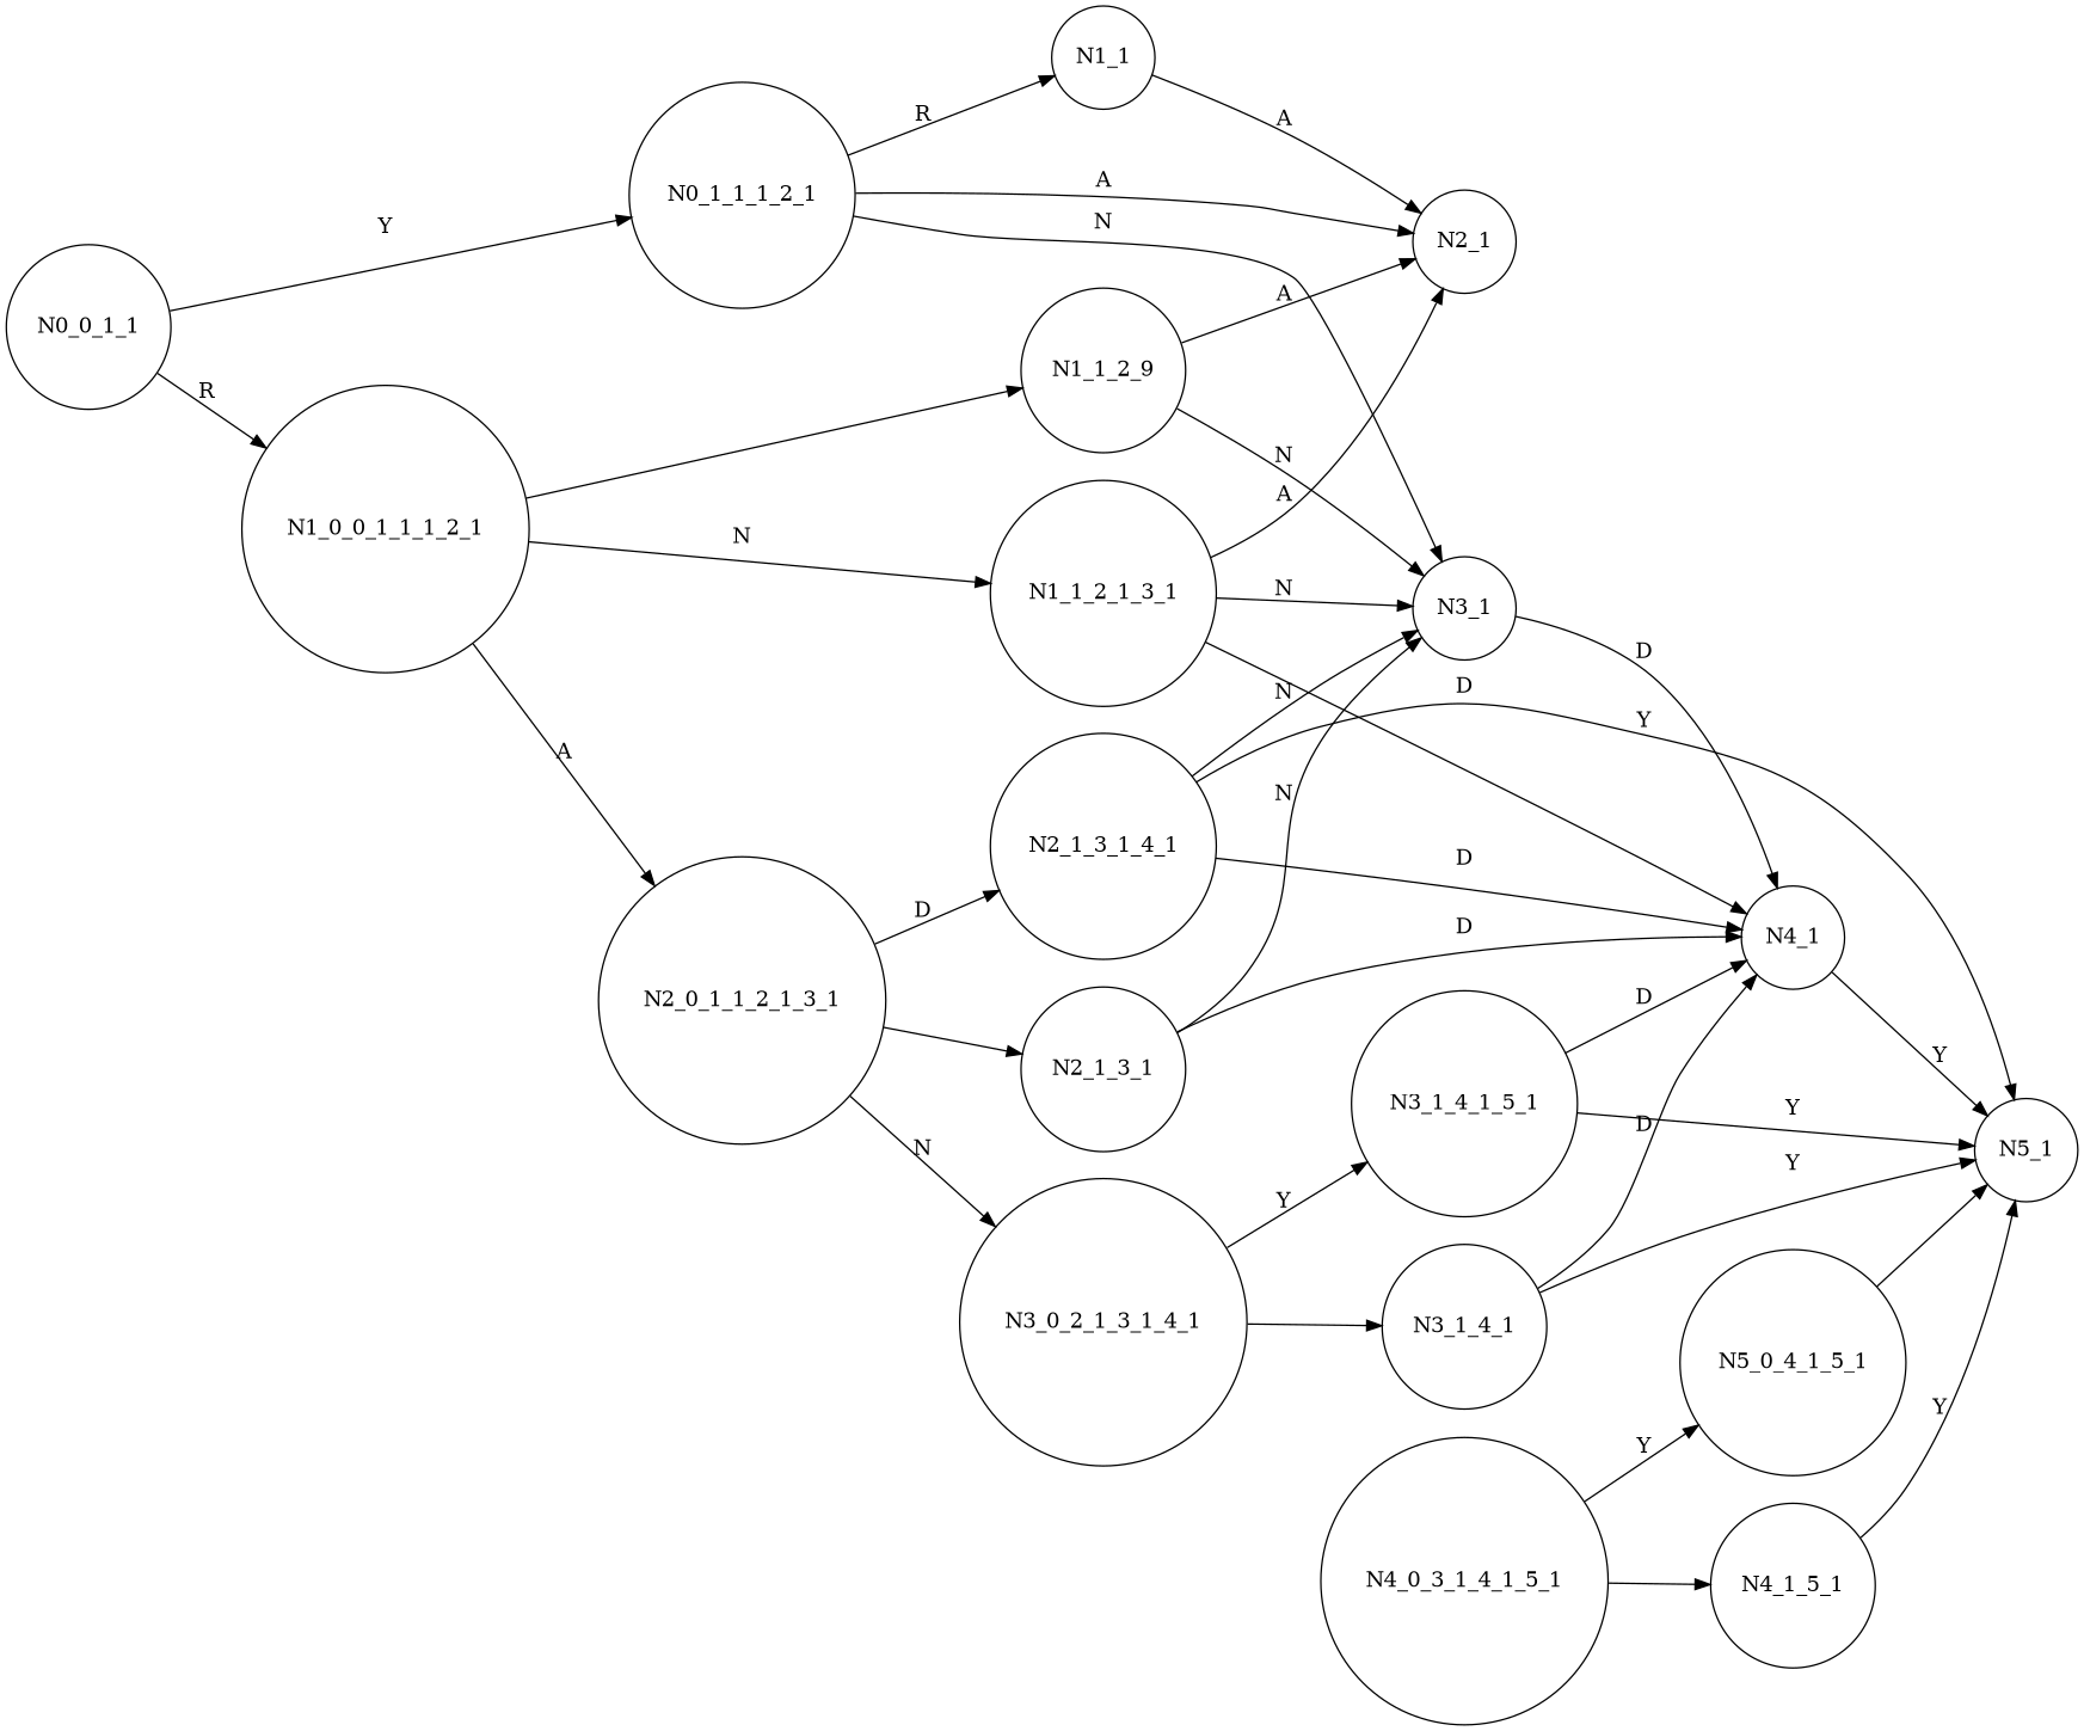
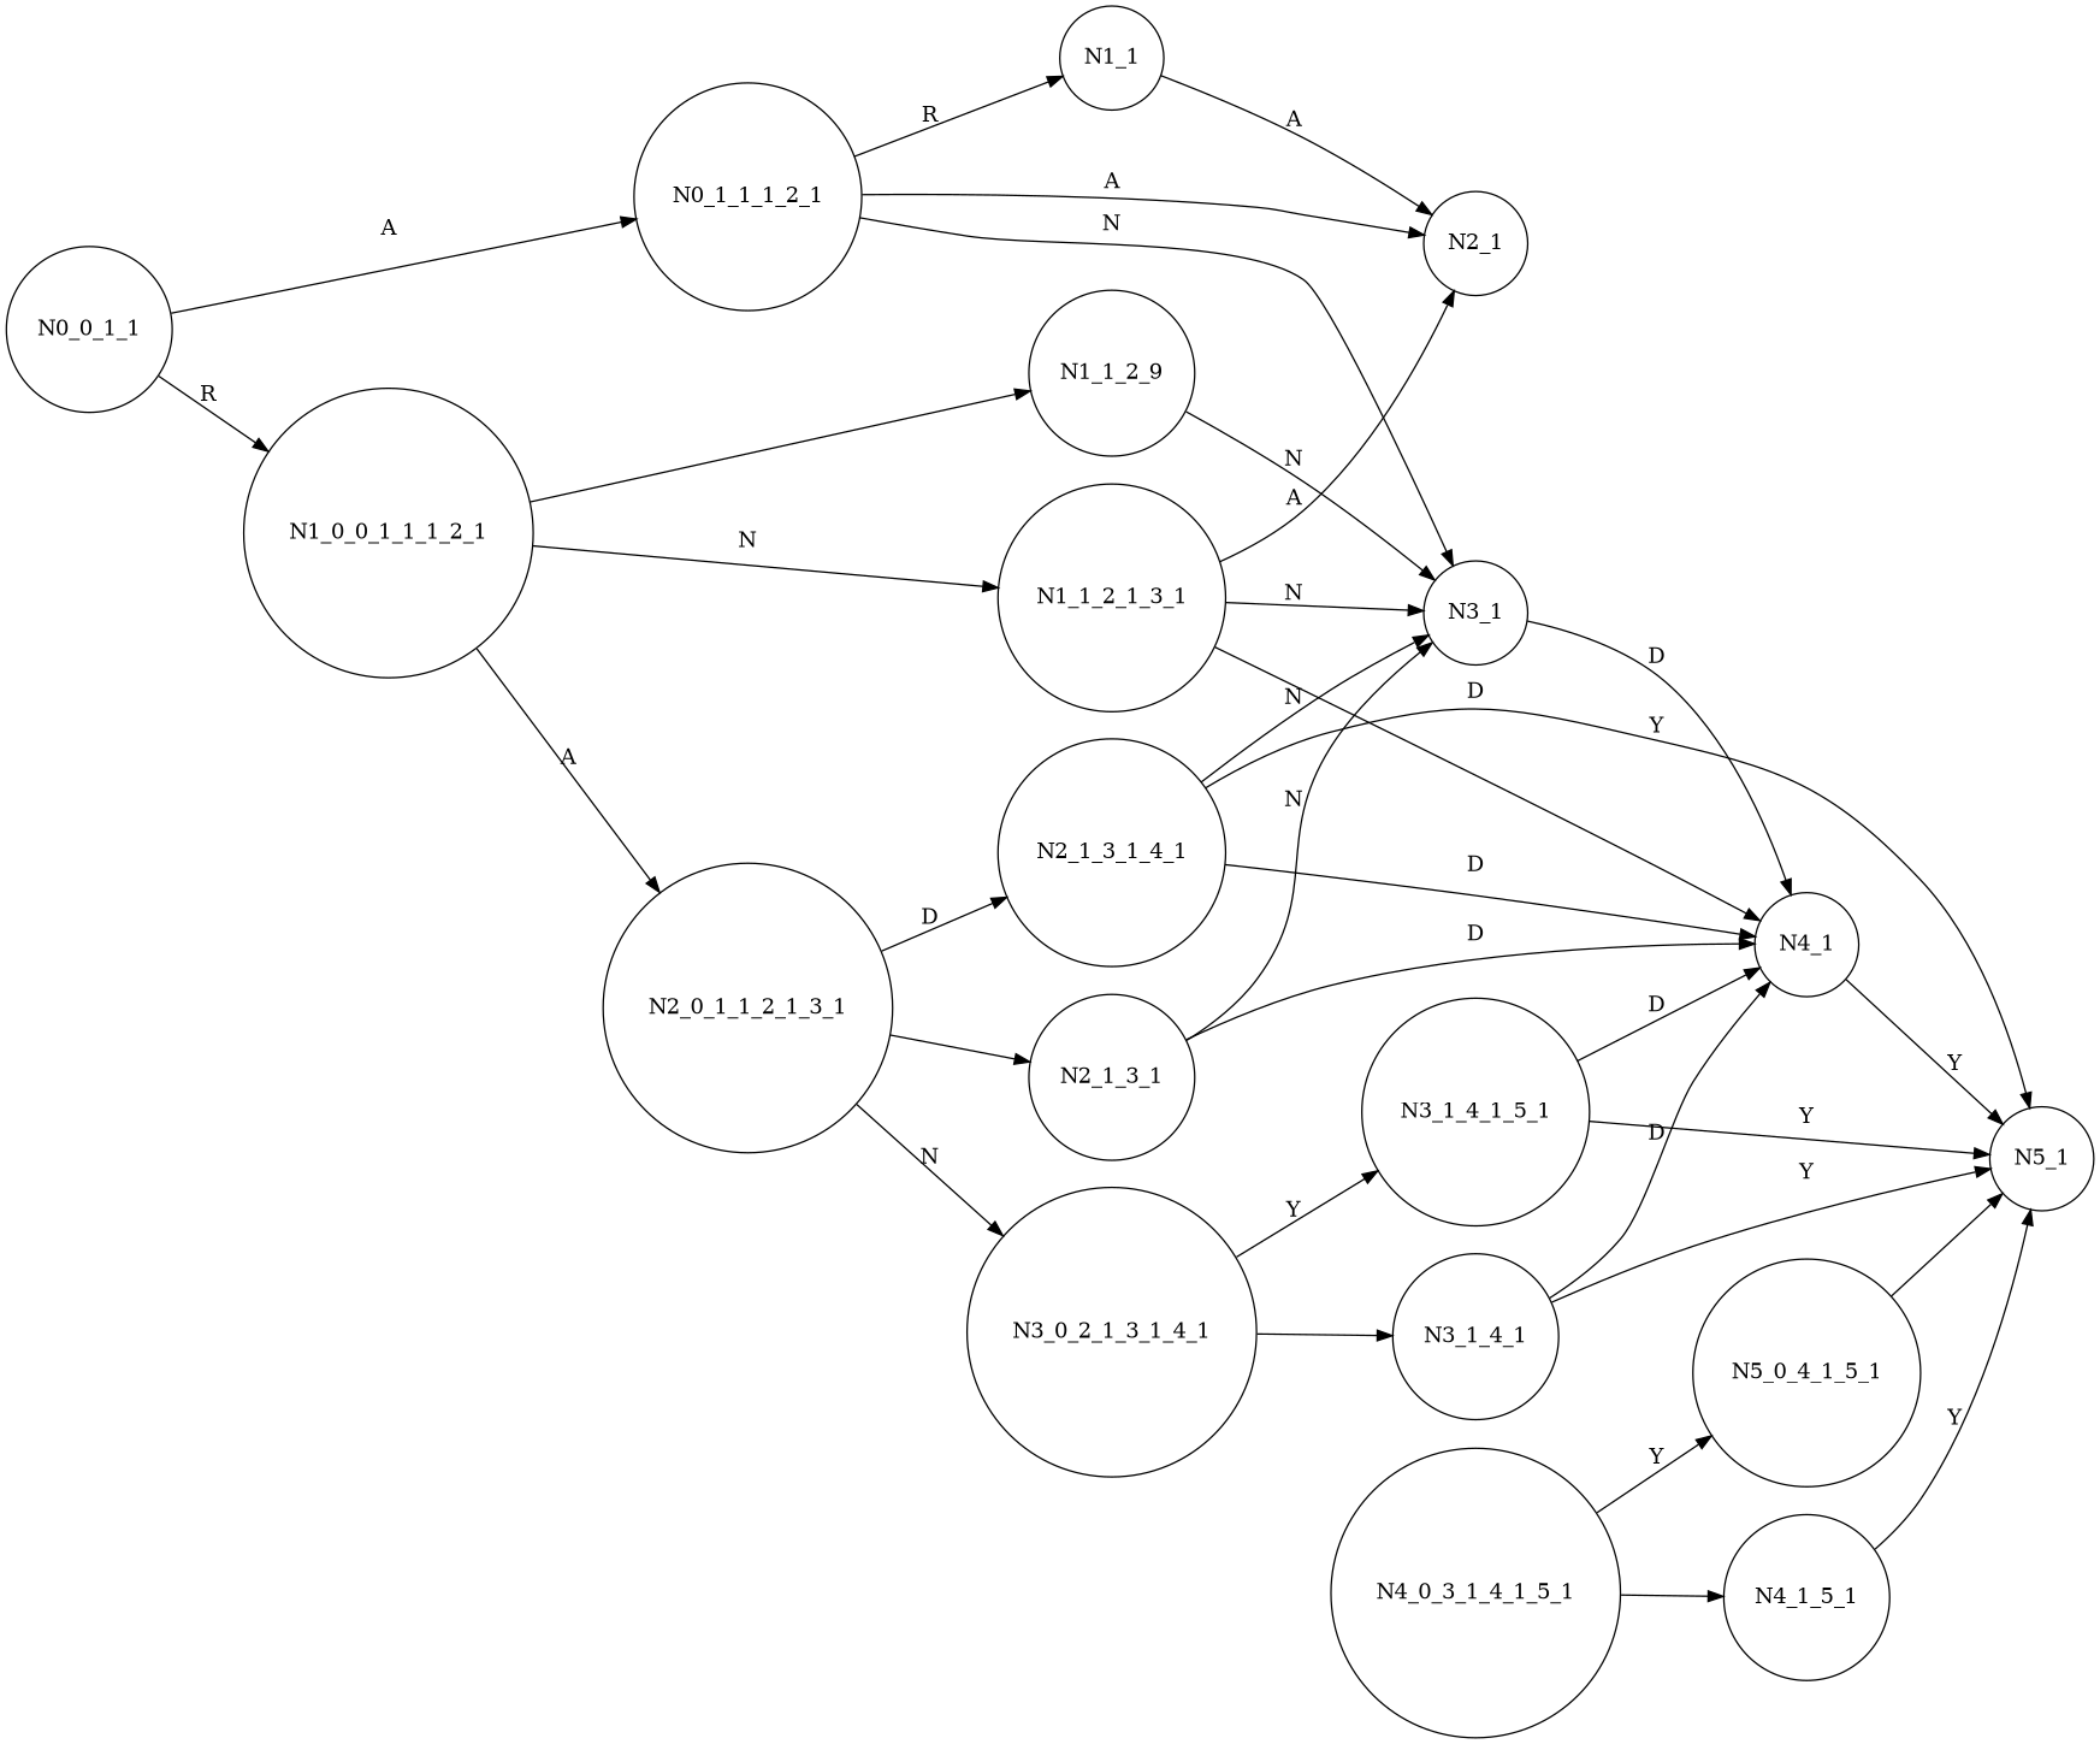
  digraph {
    rankdir=LR
    node [shape=circle]
    N0_0_1_1
    N1_0_0_1_1_1_2_1
    N0_1_1_1_2_1
    n4 [label=N1_1_2_9]
    N2_0_1_1_2_1_3_1
    N1_1_2_1_3_1
    N1_1
    N2_1
    N3_1
    N2_1_3_1
    N3_0_2_1_3_1_4_1
    N2_1_3_1_4_1
    N4_1
    N3_1_4_1
    N3_1_4_1_5_1
    N5_1
    N4_0_3_1_4_1_5_1
    N4_1_5_1
    N5_0_4_1_5_1
    N0_0_1_1 -> N1_0_0_1_1_1_2_1 [label=R]
-   N0_0_1_1 -> N0_1_1_1_2_1 [label=Y]
+   N0_0_1_1 -> N0_1_1_1_2_1 [label=A]
    N1_0_0_1_1_1_2_1 -> n4
    N1_0_0_1_1_1_2_1 -> N2_0_1_1_2_1_3_1 [label=A]
    N1_0_0_1_1_1_2_1 -> N1_1_2_1_3_1 [label=N]
    N0_1_1_1_2_1 -> N1_1 [label=R]
    N0_1_1_1_2_1 -> N2_1 [label=A]
    N0_1_1_1_2_1 -> N3_1 [label=N]
-   n4 -> N2_1 [label=A]
    n4 -> N3_1 [label=N]
    N2_0_1_1_2_1_3_1 -> N2_1_3_1
    N2_0_1_1_2_1_3_1 -> N3_0_2_1_3_1_4_1 [label=N]
    N2_0_1_1_2_1_3_1 -> N2_1_3_1_4_1 [label=D]
    N1_1_2_1_3_1 -> N2_1 [label=A]
    N1_1_2_1_3_1 -> N3_1 [label=N]
    N1_1_2_1_3_1 -> N4_1 [label=D]
    N1_1 -> N2_1 [label=A]
    N3_1 -> N4_1 [label=D]
    N2_1_3_1 -> N3_1 [label=N]
    N2_1_3_1 -> N4_1 [label=D]
    N3_0_2_1_3_1_4_1 -> N3_1_4_1
    N3_0_2_1_3_1_4_1 -> N3_1_4_1_5_1 [label=Y]
    N2_1_3_1_4_1 -> N3_1 [label=N]
    N2_1_3_1_4_1 -> N4_1 [label=D]
    N2_1_3_1_4_1 -> N5_1 [label=Y]
    N4_1 -> N5_1 [label=Y]
    N3_1_4_1 -> N4_1 [label=D]
    N3_1_4_1 -> N5_1 [label=Y]
    N3_1_4_1_5_1 -> N4_1 [label=D]
    N3_1_4_1_5_1 -> N5_1 [label=Y]
    N4_0_3_1_4_1_5_1 -> N4_1_5_1
    N4_0_3_1_4_1_5_1 -> N5_0_4_1_5_1 [label=Y]
    N4_1_5_1 -> N5_1 [label=Y]
    N5_0_4_1_5_1 -> N5_1
  }
